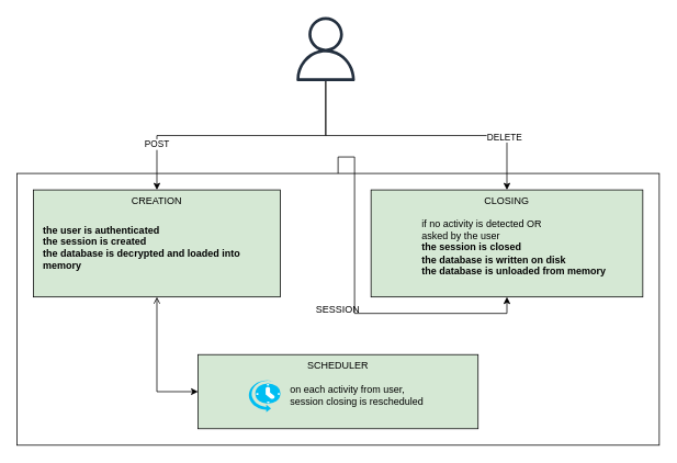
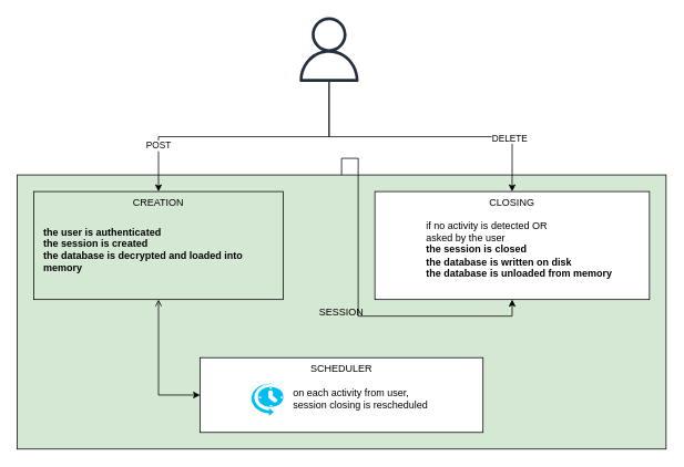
  <mxCell id="0" />
  <mxCell id="1" parent="0" />
- <mxCell id="2" value="SESSION" style="rounded=0;whiteSpace=wrap;html=1;" vertex="1" parent="1"><mxGeometry x="20" y="210" width="780" height="330" as="geometry" /></mxCell>
+ <mxCell id="2" value="SESSION" style="rounded=0;whiteSpace=wrap;html=1;fillColor=#d5e8d4;" vertex="1" parent="1"><mxGeometry x="20" y="210" width="780" height="330" as="geometry" /></mxCell>
  <mxCell id="3" style="edgeStyle=orthogonalEdgeStyle;rounded=0;orthogonalLoop=1;jettySize=auto;html=1;endArrow=none;endFill=0;startArrow=classic;startFill=1;exitX=0.5;exitY=0;exitDx=0;exitDy=0;" edge="1" parent="1" source="15" target="10"><mxGeometry relative="1" as="geometry"><mxPoint x="170" y="190" as="sourcePoint" /></mxGeometry></mxCell>
  <mxCell id="4" value="POST" style="edgeLabel;html=1;align=center;verticalAlign=middle;resizable=0;points=[];" vertex="1" connectable="0" parent="3"><mxGeometry x="-0.597" y="-3" relative="1" as="geometry"><mxPoint x="-3" y="7" as="offset" /></mxGeometry></mxCell>
  <mxCell id="5" value="" style="group" vertex="1" connectable="0" parent="1"><mxGeometry x="240" y="430" width="340" height="90" as="geometry" /></mxCell>
- <mxCell id="6" value="SCHEDULER" style="rounded=0;whiteSpace=wrap;html=1;align=center;verticalAlign=top;fillColor=#d5e8d4;" vertex="1" parent="5"><mxGeometry width="340" height="90" as="geometry" /></mxCell>
+ <mxCell id="6" value="SCHEDULER" style="rounded=0;whiteSpace=wrap;html=1;align=center;verticalAlign=top;" vertex="1" parent="5"><mxGeometry width="340" height="90" as="geometry" /></mxCell>
  <mxCell id="7" value="" style="group" vertex="1" connectable="0" parent="5"><mxGeometry x="60" y="30" width="230" height="40" as="geometry" /></mxCell>
  <mxCell id="8" value="" style="verticalLabelPosition=bottom;html=1;verticalAlign=top;align=center;strokeColor=none;fillColor=#00BEF2;shape=mxgraph.azure.scheduler;pointerEvents=1;" vertex="1" parent="7"><mxGeometry width="40" height="40" as="geometry" /></mxCell>
  <mxCell id="9" value="on each activity from user,&lt;br&gt;session closing is rescheduled" style="text;html=1;align=left;verticalAlign=middle;resizable=0;points=[];autosize=1;" vertex="1" parent="7"><mxGeometry x="50" y="5" width="180" height="30" as="geometry" /></mxCell>
  <mxCell id="10" value="" style="outlineConnect=0;fontColor=#232F3E;gradientColor=none;fillColor=#232F3E;strokeColor=none;dashed=0;verticalLabelPosition=bottom;verticalAlign=top;align=center;html=1;fontSize=12;fontStyle=0;aspect=fixed;pointerEvents=1;shape=mxgraph.aws4.user;" vertex="1" parent="1"><mxGeometry x="356" y="20" width="78" height="78" as="geometry" /></mxCell>
  <mxCell id="11" value="" style="group" vertex="1" connectable="0" parent="1"><mxGeometry x="110" y="260" width="330" height="130" as="geometry" /></mxCell>
  <mxCell id="12" value="" style="group" vertex="1" connectable="0" parent="11"><mxGeometry x="340" y="-30" width="330" height="130" as="geometry" /></mxCell>
- <mxCell id="13" value="CLOSING" style="rounded=0;whiteSpace=wrap;html=1;align=center;verticalAlign=top;fillColor=#d5e8d4;" vertex="1" parent="12"><mxGeometry width="330" height="130" as="geometry" /></mxCell>
+ <mxCell id="13" value="CLOSING" style="rounded=0;whiteSpace=wrap;html=1;align=center;verticalAlign=top;" vertex="1" parent="12"><mxGeometry width="330" height="130" as="geometry" /></mxCell>
  <mxCell id="14" value="if no activity is detected OR&lt;br&gt;asked by the user&lt;br&gt;&lt;b&gt;the session is closed&lt;br&gt;the database is written on disk&lt;br&gt;the database is unloaded from memory&lt;br&gt;&lt;/b&gt;" style="text;html=1;align=left;verticalAlign=middle;resizable=0;points=[];autosize=1;" vertex="1" parent="12"><mxGeometry x="59.997" y="30" width="240" height="80" as="geometry" /></mxCell>
  <mxCell id="15" value="CREATION" style="rounded=0;whiteSpace=wrap;html=1;align=center;verticalAlign=top;fillColor=#d5e8d4;" vertex="1" parent="1"><mxGeometry x="40" y="230" width="300" height="130" as="geometry" /></mxCell>
  <mxCell id="16" value="&lt;b&gt;the user is authenticated&lt;br&gt;the session is created&lt;br&gt;the database is decrypted and loaded into&lt;br&gt;memory&lt;/b&gt;" style="text;html=1;align=left;verticalAlign=middle;resizable=0;points=[];autosize=1;" vertex="1" parent="1"><mxGeometry x="50" y="270" width="250" height="60" as="geometry" /></mxCell>
  <mxCell id="17" style="edgeStyle=orthogonalEdgeStyle;rounded=0;orthogonalLoop=1;jettySize=auto;html=1;exitX=0.5;exitY=0;exitDx=0;exitDy=0;startArrow=classic;startFill=1;endArrow=none;endFill=0;" edge="1" parent="1" source="13" target="10"><mxGeometry relative="1" as="geometry" /></mxCell>
  <mxCell id="18" value="DELETE" style="edgeLabel;html=1;align=center;verticalAlign=middle;resizable=0;points=[];" vertex="1" connectable="0" parent="17"><mxGeometry x="-0.598" y="1" relative="1" as="geometry"><mxPoint x="1" as="offset" /></mxGeometry></mxCell>
  <mxCell id="19" style="edgeStyle=orthogonalEdgeStyle;rounded=0;orthogonalLoop=1;jettySize=auto;html=1;exitX=0;exitY=0.5;exitDx=0;exitDy=0;entryX=0.5;entryY=1;entryDx=0;entryDy=0;startArrow=classic;startFill=1;endArrow=open;endFill=0;" edge="1" parent="1" source="6" target="15"><mxGeometry relative="1" as="geometry" /></mxCell>
  <mxCell id="20" style="edgeStyle=orthogonalEdgeStyle;rounded=0;orthogonalLoop=1;jettySize=auto;html=1;exitX=0.5;exitY=1;exitDx=0;exitDy=0;startArrow=classic;startFill=1;endArrow=none;endFill=0;" edge="1" parent="1" source="13" target="2"><mxGeometry relative="1" as="geometry" /></mxCell>
